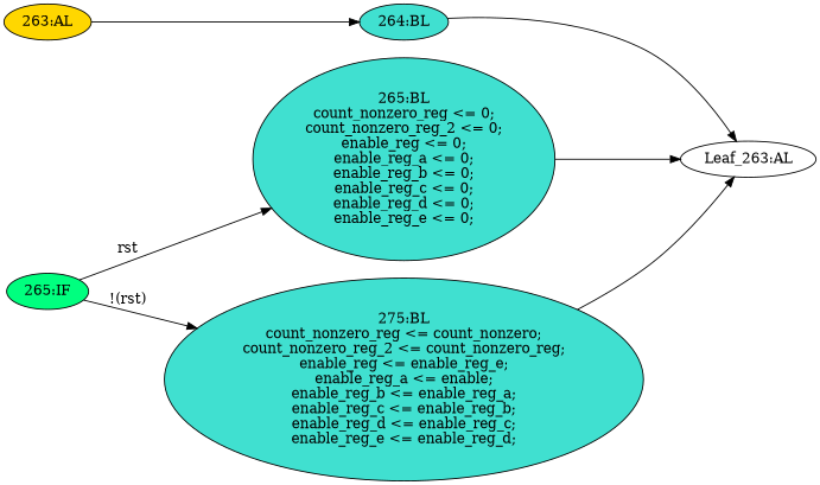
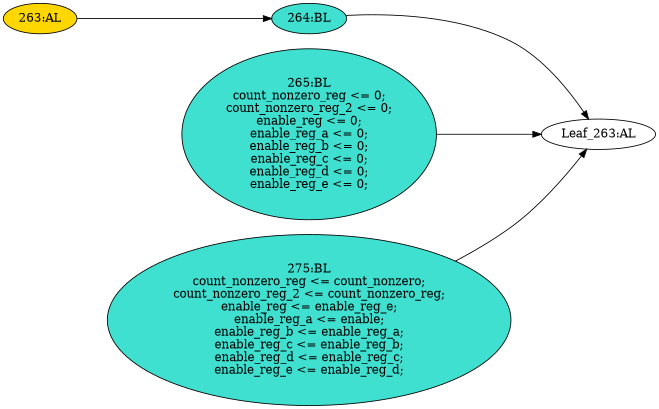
  strict digraph {
    rankdir=LR
    node [fillcolor=turquoise statements="[]" style=filled typ=Block]
    edge [cond="[]" lineno=None]
    n1 [ast="<pyverilog.vparser.ast.Always object at 0x7f284bca4c10>" clk_sens=True fillcolor=gold label="263:AL" sens="['clk']" typ=Always use_var="['enable', 'count_nonzero_reg', 'enable_reg_c', 'enable_reg_b', 'enable_reg_a', 'enable_reg_e', 'enable_reg_d', 'rst', 'count_nonzero']"]
    n2 [ast="<pyverilog.vparser.ast.Block object at 0x7f284bca4d10>" label="264:BL"]
    n3 [def_var="['enable_reg', 'count_nonzero_reg', 'count_nonzero_reg_2', 'enable_reg_c', 'enable_reg_b', 'enable_reg_a', 'enable_reg_e', 'enable_reg_d']" label="Leaf_263:AL" fillcolor="" statements="" style="" typ=""]
-   n4 [ast="<pyverilog.vparser.ast.IfStatement object at 0x7f284bca4d50>" fillcolor=springgreen label="265:IF" typ=IfStatement]
    n5 [ast="<pyverilog.vparser.ast.Block object at 0x7f284bccaa10>" label="265:BL\ncount_nonzero_reg <= 0;\ncount_nonzero_reg_2 <= 0;\nenable_reg <= 0;\nenable_reg_a <= 0;\nenable_reg_b <= 0;\nenable_reg_c <= 0;\nenable_reg_d <= 0;\nenable_reg_e <= 0;" statements="[<pyverilog.vparser.ast.NonblockingSubstitution object at 0x7f284bccaa50>, <pyverilog.vparser.ast.NonblockingSubstitution object at 0x7f284bccabd0>, <pyverilog.vparser.ast.NonblockingSubstitution object at 0x7f284bccad50>, <pyverilog.vparser.ast.NonblockingSubstitution object at 0x7f284bccae90>, <pyverilog.vparser.ast.NonblockingSubstitution object at 0x7f284bcb0050>, <pyverilog.vparser.ast.NonblockingSubstitution object at 0x7f284bcb01d0>, <pyverilog.vparser.ast.NonblockingSubstitution object at 0x7f284bcb0350>, <pyverilog.vparser.ast.NonblockingSubstitution object at 0x7f284bcb04d0>]"]
    n6 [ast="<pyverilog.vparser.ast.Block object at 0x7f284bca4dd0>" label="275:BL\ncount_nonzero_reg <= count_nonzero;\ncount_nonzero_reg_2 <= count_nonzero_reg;\nenable_reg <= enable_reg_e;\nenable_reg_a <= enable;\nenable_reg_b <= enable_reg_a;\nenable_reg_c <= enable_reg_b;\nenable_reg_d <= enable_reg_c;\nenable_reg_e <= enable_reg_d;" statements="[<pyverilog.vparser.ast.NonblockingSubstitution object at 0x7f284bca4e10>, <pyverilog.vparser.ast.NonblockingSubstitution object at 0x7f284bca4fd0>, <pyverilog.vparser.ast.NonblockingSubstitution object at 0x7f284bcca190>, <pyverilog.vparser.ast.NonblockingSubstitution object at 0x7f284bcca2d0>, <pyverilog.vparser.ast.NonblockingSubstitution object at 0x7f284bd6c950>, <pyverilog.vparser.ast.NonblockingSubstitution object at 0x7f284bcca550>, <pyverilog.vparser.ast.NonblockingSubstitution object at 0x7f284bcca6d0>, <pyverilog.vparser.ast.NonblockingSubstitution object at 0x7f284bcca850>]"]
    n1 -> n2
    n2 -> n3
-   n4 -> n5 [cond="['rst']" label=rst lineno=265]
-   n4 -> n6 [cond="['rst']" label="!(rst)" lineno=265]
    n5 -> n3
    n6 -> n3
  }
